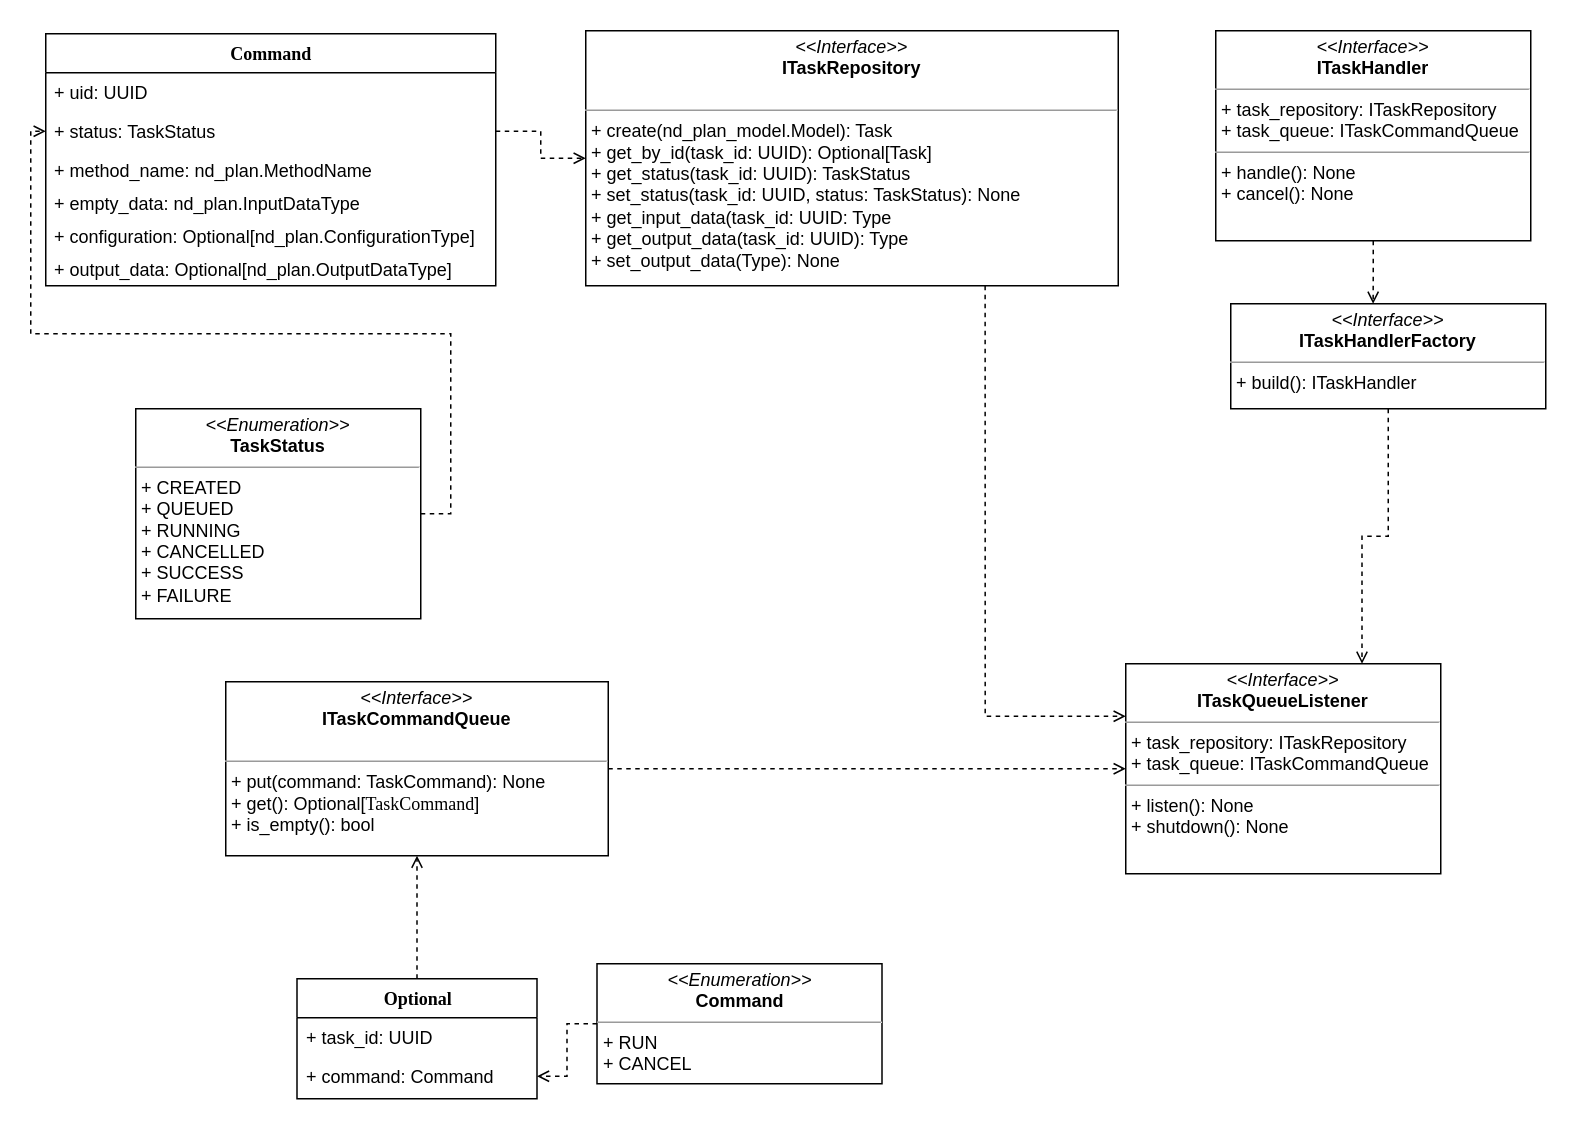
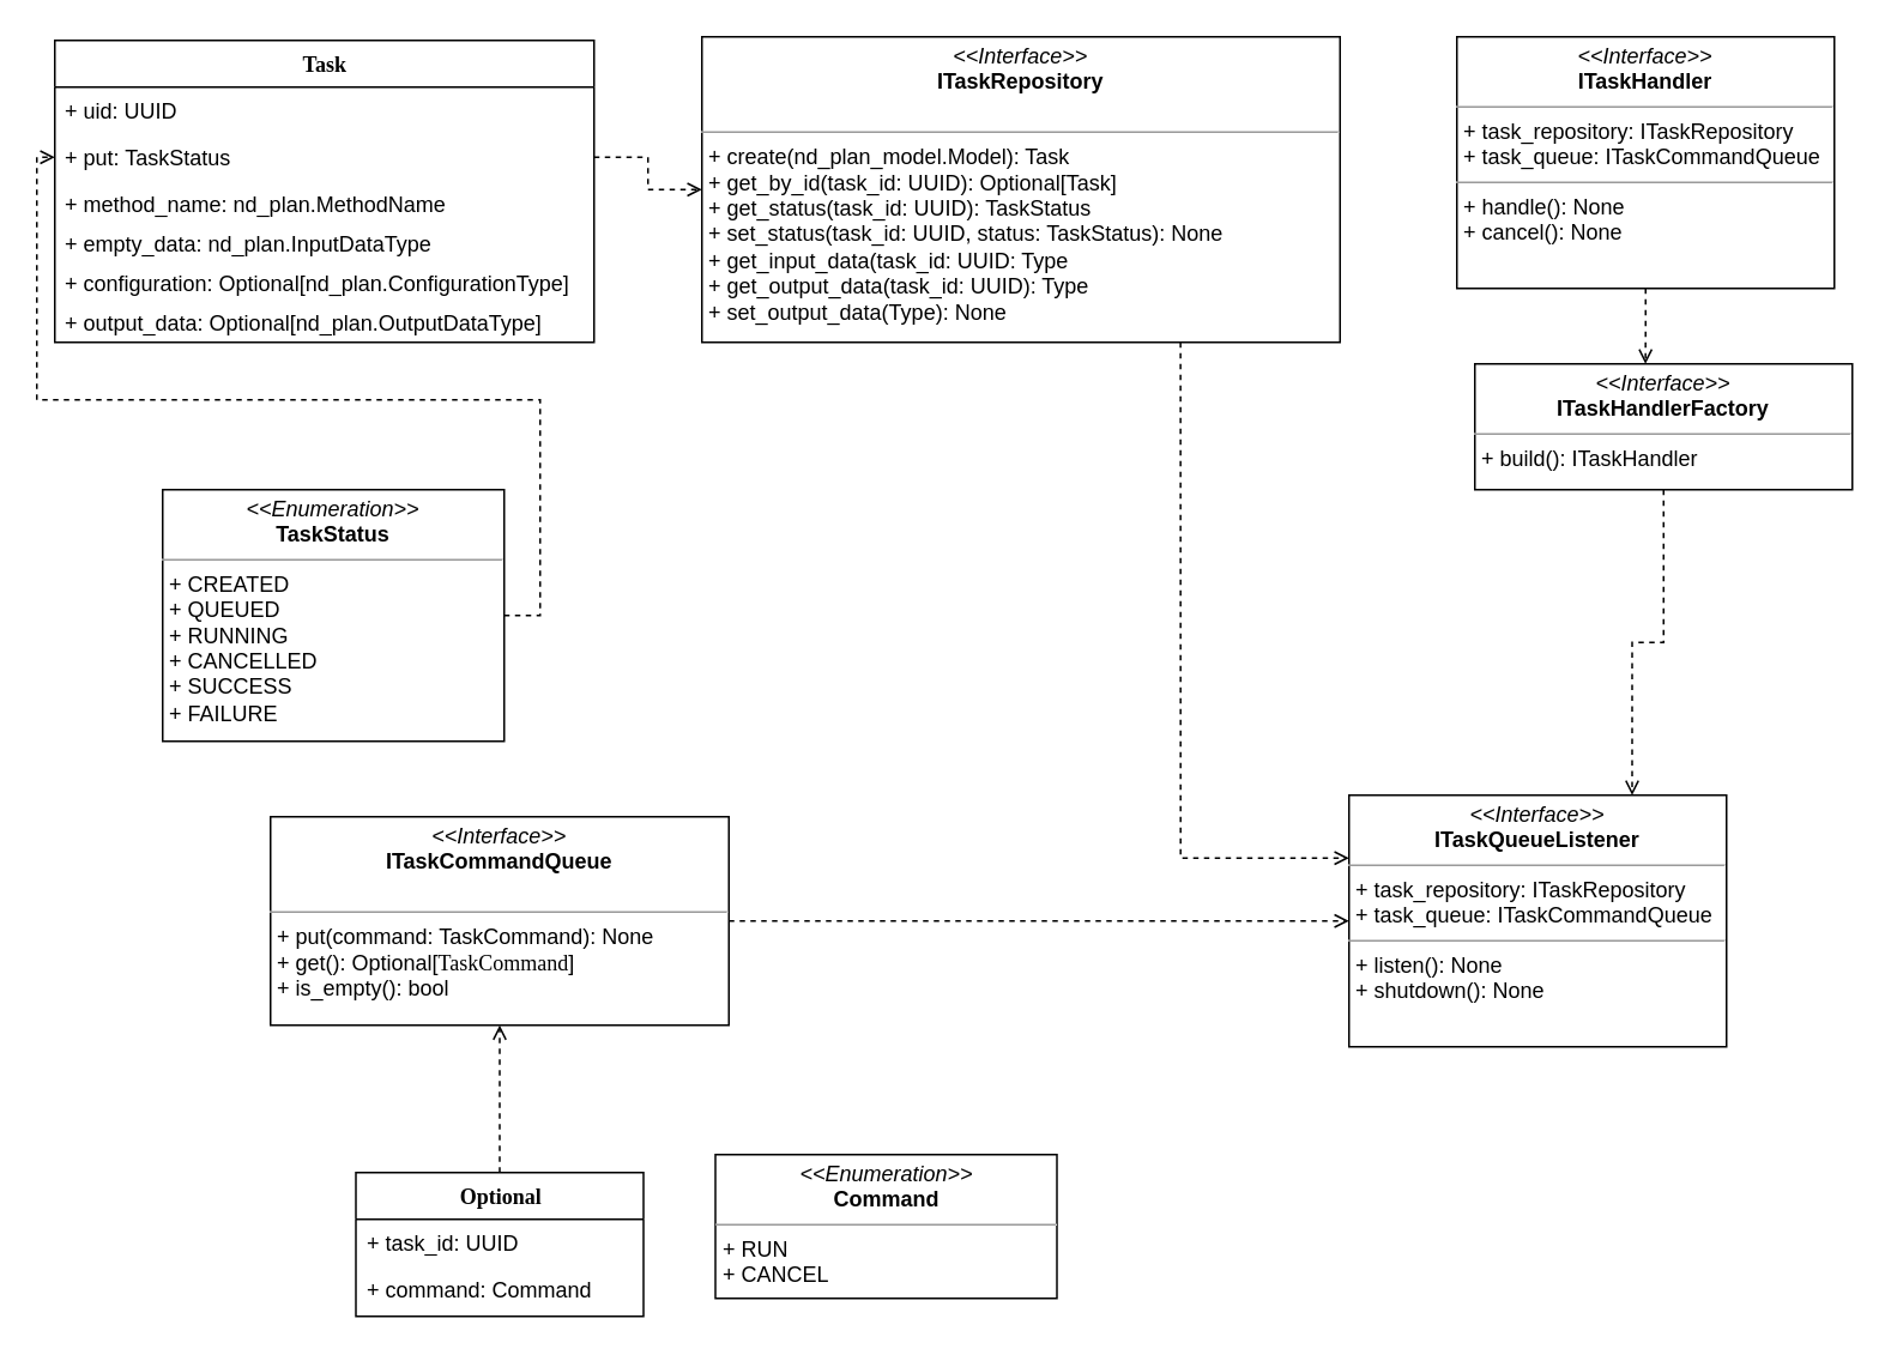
  <mxCell id="0" />
  <mxCell id="1" parent="0" />
  <mxCell id="2" style="edgeStyle=orthogonalEdgeStyle;rounded=0;orthogonalLoop=1;jettySize=auto;html=1;exitX=0.75;exitY=1;exitDx=0;exitDy=0;entryX=0;entryY=0.25;entryDx=0;entryDy=0;dashed=1;endArrow=open;endFill=0;" parent="1" source="3" target="10" edge="1"><mxGeometry relative="1" as="geometry" /></mxCell>
  <mxCell id="3" value="&lt;p style=&quot;margin: 0px ; margin-top: 4px ; text-align: center&quot;&gt;&lt;i&gt;&amp;lt;&amp;lt;Interface&amp;gt;&amp;gt;&lt;/i&gt;&lt;br&gt;&lt;b&gt;ITaskRepository&lt;/b&gt;&lt;/p&gt;&lt;br&gt;&lt;hr size=&quot;1&quot;&gt;&lt;p style=&quot;margin: 0px ; margin-left: 4px&quot;&gt;+ create(nd_plan_model.Model): Task&lt;br&gt;+ get_by_id(task_id: UUID): Optional[Task]&lt;/p&gt;&lt;p style=&quot;margin: 0px ; margin-left: 4px&quot;&gt;+ get_status(task_id: UUID): TaskStatus&lt;br&gt;&lt;/p&gt;&lt;p style=&quot;margin: 0px ; margin-left: 4px&quot;&gt;+ set_status(task_id: UUID, status: TaskStatus): None&lt;br&gt;&lt;/p&gt;&lt;p style=&quot;margin: 0px ; margin-left: 4px&quot;&gt;+ get_input_data(task_id: UUID: Type&lt;br&gt;&lt;/p&gt;&lt;p style=&quot;margin: 0px ; margin-left: 4px&quot;&gt;+ get_output_data(task_id: UUID): Type&lt;br&gt;&lt;/p&gt;&lt;p style=&quot;margin: 0px ; margin-left: 4px&quot;&gt;+ set_output_data(Type): None&lt;br&gt;&lt;/p&gt;" style="verticalAlign=top;align=left;overflow=fill;fontSize=12;fontFamily=Helvetica;html=1;rounded=0;shadow=0;comic=0;labelBackgroundColor=none;strokeWidth=1" parent="1" vertex="1"><mxGeometry x="390" y="20" width="355" height="170" as="geometry" /></mxCell>
  <mxCell id="4" style="edgeStyle=orthogonalEdgeStyle;rounded=0;orthogonalLoop=1;jettySize=auto;html=1;exitX=1;exitY=0.5;exitDx=0;exitDy=0;entryX=0;entryY=0.5;entryDx=0;entryDy=0;dashed=1;endArrow=open;endFill=0;" parent="1" source="5" target="10" edge="1"><mxGeometry relative="1" as="geometry" /></mxCell>
  <mxCell id="5" value="&lt;p style=&quot;margin: 0px ; margin-top: 4px ; text-align: center&quot;&gt;&lt;i&gt;&amp;lt;&amp;lt;Interface&amp;gt;&amp;gt;&lt;/i&gt;&lt;br&gt;&lt;b&gt;ITaskCommandQueue&lt;/b&gt;&lt;/p&gt;&lt;br&gt;&lt;hr size=&quot;1&quot;&gt;&lt;p style=&quot;margin: 0px ; margin-left: 4px&quot;&gt;+ put(command: TaskCommand): None&lt;br&gt;+ get(): Optional[&lt;span style=&quot;font-family: &amp;#34;verdana&amp;#34; ; text-align: center&quot;&gt;TaskCommand&lt;/span&gt;]&lt;/p&gt;&lt;p style=&quot;margin: 0px ; margin-left: 4px&quot;&gt;+ is_empty(): bool&lt;/p&gt;" style="verticalAlign=top;align=left;overflow=fill;fontSize=12;fontFamily=Helvetica;html=1;rounded=0;shadow=0;comic=0;labelBackgroundColor=none;strokeWidth=1" parent="1" vertex="1"><mxGeometry x="150" y="454" width="255" height="116" as="geometry" /></mxCell>
  <mxCell id="6" style="edgeStyle=orthogonalEdgeStyle;rounded=0;orthogonalLoop=1;jettySize=auto;html=1;exitX=0.5;exitY=0;exitDx=0;exitDy=0;entryX=0.5;entryY=1;entryDx=0;entryDy=0;dashed=1;endArrow=open;endFill=0;" parent="1" source="7" target="5" edge="1"><mxGeometry relative="1" as="geometry" /></mxCell>
  <mxCell id="7" value="Optional" style="swimlane;html=1;fontStyle=1;align=center;verticalAlign=top;childLayout=stackLayout;horizontal=1;startSize=26;horizontalStack=0;resizeParent=1;resizeLast=0;collapsible=1;marginBottom=0;swimlaneFillColor=#ffffff;rounded=0;shadow=0;comic=0;labelBackgroundColor=none;strokeWidth=1;fillColor=none;fontFamily=Verdana;fontSize=12" parent="1" vertex="1"><mxGeometry x="197.5" y="652" width="160" height="80" as="geometry" /></mxCell>
  <mxCell id="8" value="+ task_id: UUID" style="text;html=1;strokeColor=none;fillColor=none;align=left;verticalAlign=top;spacingLeft=4;spacingRight=4;whiteSpace=wrap;overflow=hidden;rotatable=0;points=[[0,0.5],[1,0.5]];portConstraint=eastwest;" parent="7" vertex="1"><mxGeometry y="26" width="160" height="26" as="geometry" /></mxCell>
  <mxCell id="9" value="+ command: Command" style="text;html=1;strokeColor=none;fillColor=none;align=left;verticalAlign=top;spacingLeft=4;spacingRight=4;whiteSpace=wrap;overflow=hidden;rotatable=0;points=[[0,0.5],[1,0.5]];portConstraint=eastwest;" parent="7" vertex="1"><mxGeometry y="52" width="160" height="26" as="geometry" /></mxCell>
  <mxCell id="10" value="&lt;p style=&quot;margin: 0px ; margin-top: 4px ; text-align: center&quot;&gt;&lt;i&gt;&amp;lt;&amp;lt;Interface&amp;gt;&amp;gt;&lt;/i&gt;&lt;br&gt;&lt;b&gt;ITaskQueueListener&lt;/b&gt;&lt;/p&gt;&lt;hr size=&quot;1&quot;&gt;&lt;p style=&quot;margin: 0px ; margin-left: 4px&quot;&gt;+ task_repository: ITaskRepository&lt;br&gt;+ task_queue: ITaskCommandQueue&lt;/p&gt;&lt;hr size=&quot;1&quot;&gt;&lt;p style=&quot;margin: 0px ; margin-left: 4px&quot;&gt;+ listen(): None&lt;br&gt;+ shutdown(): None&lt;/p&gt;" style="verticalAlign=top;align=left;overflow=fill;fontSize=12;fontFamily=Helvetica;html=1;rounded=0;shadow=0;comic=0;labelBackgroundColor=none;strokeWidth=1" parent="1" vertex="1"><mxGeometry x="750" y="442" width="210" height="140" as="geometry" /></mxCell>
  <mxCell id="11" style="edgeStyle=orthogonalEdgeStyle;rounded=0;orthogonalLoop=1;jettySize=auto;html=1;exitX=0.5;exitY=1;exitDx=0;exitDy=0;entryX=0.75;entryY=0;entryDx=0;entryDy=0;dashed=1;endArrow=open;endFill=0;" parent="1" source="12" target="10" edge="1"><mxGeometry relative="1" as="geometry" /></mxCell>
  <mxCell id="12" value="&lt;p style=&quot;margin: 0px ; margin-top: 4px ; text-align: center&quot;&gt;&lt;i&gt;&amp;lt;&amp;lt;Interface&amp;gt;&amp;gt;&lt;/i&gt;&lt;br&gt;&lt;b&gt;ITaskHandlerFactory&lt;/b&gt;&lt;/p&gt;&lt;hr size=&quot;1&quot;&gt;&lt;p style=&quot;margin: 0px ; margin-left: 4px&quot;&gt;+ build(): ITaskHandler&lt;br&gt;&lt;br&gt;&lt;/p&gt;" style="verticalAlign=top;align=left;overflow=fill;fontSize=12;fontFamily=Helvetica;html=1;rounded=0;shadow=0;comic=0;labelBackgroundColor=none;strokeWidth=1" parent="1" vertex="1"><mxGeometry x="820" y="202" width="210" height="70" as="geometry" /></mxCell>
  <mxCell id="13" style="edgeStyle=orthogonalEdgeStyle;rounded=0;orthogonalLoop=1;jettySize=auto;html=1;exitX=0.5;exitY=1;exitDx=0;exitDy=0;entryX=0.452;entryY=0;entryDx=0;entryDy=0;entryPerimeter=0;dashed=1;endArrow=open;endFill=0;" parent="1" source="14" target="12" edge="1"><mxGeometry relative="1" as="geometry" /></mxCell>
  <mxCell id="14" value="&lt;p style=&quot;margin: 0px ; margin-top: 4px ; text-align: center&quot;&gt;&lt;i&gt;&amp;lt;&amp;lt;Interface&amp;gt;&amp;gt;&lt;/i&gt;&lt;br&gt;&lt;b&gt;ITaskHandler&lt;/b&gt;&lt;/p&gt;&lt;hr size=&quot;1&quot;&gt;&lt;p style=&quot;margin: 0px ; margin-left: 4px&quot;&gt;+ task_repository: ITaskRepository&lt;br&gt;+ task_queue: ITaskCommandQueue&lt;/p&gt;&lt;hr size=&quot;1&quot;&gt;&lt;p style=&quot;margin: 0px ; margin-left: 4px&quot;&gt;+ handle(): None&lt;br&gt;+ cancel(): None&lt;/p&gt;" style="verticalAlign=top;align=left;overflow=fill;fontSize=12;fontFamily=Helvetica;html=1;rounded=0;shadow=0;comic=0;labelBackgroundColor=none;strokeWidth=1" parent="1" vertex="1"><mxGeometry x="810" y="20" width="210" height="140" as="geometry" /></mxCell>
- <mxCell id="15" value="Command" style="swimlane;html=1;fontStyle=1;align=center;verticalAlign=top;childLayout=stackLayout;horizontal=1;startSize=26;horizontalStack=0;resizeParent=1;resizeLast=0;collapsible=1;marginBottom=0;swimlaneFillColor=#ffffff;rounded=0;shadow=0;comic=0;labelBackgroundColor=none;strokeWidth=1;fillColor=none;fontFamily=Verdana;fontSize=12" parent="1" vertex="1"><mxGeometry x="30" y="22" width="300" height="168" as="geometry" /></mxCell>
+ <mxCell id="15" value="Task" style="swimlane;html=1;fontStyle=1;align=center;verticalAlign=top;childLayout=stackLayout;horizontal=1;startSize=26;horizontalStack=0;resizeParent=1;resizeLast=0;collapsible=1;marginBottom=0;swimlaneFillColor=#ffffff;rounded=0;shadow=0;comic=0;labelBackgroundColor=none;strokeWidth=1;fillColor=none;fontFamily=Verdana;fontSize=12" parent="1" vertex="1"><mxGeometry x="30" y="22" width="300" height="168" as="geometry" /></mxCell>
  <mxCell id="16" value="+ uid: UUID" style="text;html=1;strokeColor=none;fillColor=none;align=left;verticalAlign=top;spacingLeft=4;spacingRight=4;whiteSpace=wrap;overflow=hidden;rotatable=0;points=[[0,0.5],[1,0.5]];portConstraint=eastwest;" parent="15" vertex="1"><mxGeometry y="26" width="300" height="26" as="geometry" /></mxCell>
- <mxCell id="17" value="+ status: TaskStatus" style="text;html=1;strokeColor=none;fillColor=none;align=left;verticalAlign=top;spacingLeft=4;spacingRight=4;whiteSpace=wrap;overflow=hidden;rotatable=0;points=[[0,0.5],[1,0.5]];portConstraint=eastwest;" parent="15" vertex="1"><mxGeometry y="52" width="300" height="26" as="geometry" /></mxCell>
+ <mxCell id="17" value="+ put: TaskStatus" style="text;html=1;strokeColor=none;fillColor=none;align=left;verticalAlign=top;spacingLeft=4;spacingRight=4;whiteSpace=wrap;overflow=hidden;rotatable=0;points=[[0,0.5],[1,0.5]];portConstraint=eastwest;" parent="15" vertex="1"><mxGeometry y="52" width="300" height="26" as="geometry" /></mxCell>
  <mxCell id="18" value="+ method_name: nd_plan.MethodName" style="text;html=1;strokeColor=none;fillColor=none;align=left;verticalAlign=top;spacingLeft=4;spacingRight=4;whiteSpace=wrap;overflow=hidden;rotatable=0;points=[[0,0.5],[1,0.5]];portConstraint=eastwest;" parent="15" vertex="1"><mxGeometry y="78" width="300" height="22" as="geometry" /></mxCell>
  <mxCell id="19" value="+ empty_data: nd_plan.InputDataType" style="text;html=1;strokeColor=none;fillColor=none;align=left;verticalAlign=top;spacingLeft=4;spacingRight=4;whiteSpace=wrap;overflow=hidden;rotatable=0;points=[[0,0.5],[1,0.5]];portConstraint=eastwest;" parent="15" vertex="1"><mxGeometry y="100" width="300" height="22" as="geometry" /></mxCell>
  <mxCell id="20" value="+ configuration: Optional[nd_plan.ConfigurationType]" style="text;html=1;strokeColor=none;fillColor=none;align=left;verticalAlign=top;spacingLeft=4;spacingRight=4;whiteSpace=wrap;overflow=hidden;rotatable=0;points=[[0,0.5],[1,0.5]];portConstraint=eastwest;" parent="15" vertex="1"><mxGeometry y="122" width="300" height="22" as="geometry" /></mxCell>
  <mxCell id="21" value="+ output_data: Optional[nd_plan.OutputDataType]" style="text;html=1;strokeColor=none;fillColor=none;align=left;verticalAlign=top;spacingLeft=4;spacingRight=4;whiteSpace=wrap;overflow=hidden;rotatable=0;points=[[0,0.5],[1,0.5]];portConstraint=eastwest;" parent="15" vertex="1"><mxGeometry y="144" width="300" height="22" as="geometry" /></mxCell>
- <mxCell id="22" style="edgeStyle=orthogonalEdgeStyle;rounded=0;orthogonalLoop=1;jettySize=auto;html=1;exitX=0;exitY=0.5;exitDx=0;exitDy=0;entryX=1;entryY=0.5;entryDx=0;entryDy=0;dashed=1;endArrow=open;endFill=0;" parent="1" source="23" target="9" edge="1"><mxGeometry relative="1" as="geometry" /></mxCell>
  <mxCell id="23" value="&lt;p style=&quot;margin: 0px ; margin-top: 4px ; text-align: center&quot;&gt;&lt;i&gt;&amp;lt;&amp;lt;Enumeration&amp;gt;&amp;gt;&lt;/i&gt;&lt;br&gt;&lt;b&gt;Command&lt;/b&gt;&lt;/p&gt;&lt;hr size=&quot;1&quot;&gt;&lt;p style=&quot;margin: 0px ; margin-left: 4px&quot;&gt;+ RUN&lt;br&gt;+ CANCEL&lt;/p&gt;" style="verticalAlign=top;align=left;overflow=fill;fontSize=12;fontFamily=Helvetica;html=1;rounded=0;shadow=0;comic=0;labelBackgroundColor=none;strokeWidth=1" parent="1" vertex="1"><mxGeometry x="397.5" y="642" width="190" height="80" as="geometry" /></mxCell>
  <mxCell id="24" style="edgeStyle=orthogonalEdgeStyle;rounded=0;orthogonalLoop=1;jettySize=auto;html=1;exitX=1;exitY=0.5;exitDx=0;exitDy=0;entryX=0;entryY=0.5;entryDx=0;entryDy=0;dashed=1;endArrow=open;endFill=0;" parent="1" source="25" target="17" edge="1"><mxGeometry relative="1" as="geometry"><Array as="points"><mxPoint x="300" y="342" /><mxPoint x="300" y="222" /><mxPoint x="20" y="222" /><mxPoint x="20" y="87" /></Array></mxGeometry></mxCell>
  <mxCell id="25" value="&lt;p style=&quot;margin: 0px ; margin-top: 4px ; text-align: center&quot;&gt;&lt;i&gt;&amp;lt;&amp;lt;Enumeration&amp;gt;&amp;gt;&lt;/i&gt;&lt;br&gt;&lt;b&gt;TaskStatus&lt;/b&gt;&lt;/p&gt;&lt;hr size=&quot;1&quot;&gt;&lt;p style=&quot;margin: 0px ; margin-left: 4px&quot;&gt;+ CREATED&lt;br&gt;+ QUEUED&lt;/p&gt;&lt;p style=&quot;margin: 0px ; margin-left: 4px&quot;&gt;+ RUNNING&lt;/p&gt;&lt;p style=&quot;margin: 0px ; margin-left: 4px&quot;&gt;+ CANCELLED&lt;/p&gt;&lt;p style=&quot;margin: 0px ; margin-left: 4px&quot;&gt;+ SUCCESS&lt;/p&gt;&lt;p style=&quot;margin: 0px ; margin-left: 4px&quot;&gt;+ FAILURE&lt;/p&gt;" style="verticalAlign=top;align=left;overflow=fill;fontSize=12;fontFamily=Helvetica;html=1;rounded=0;shadow=0;comic=0;labelBackgroundColor=none;strokeWidth=1" parent="1" vertex="1"><mxGeometry x="90" y="272" width="190" height="140" as="geometry" /></mxCell>
  <mxCell id="26" style="edgeStyle=orthogonalEdgeStyle;rounded=0;orthogonalLoop=1;jettySize=auto;html=1;exitX=1;exitY=0.5;exitDx=0;exitDy=0;entryX=0;entryY=0.5;entryDx=0;entryDy=0;dashed=1;endArrow=open;endFill=0;" parent="1" source="17" target="3" edge="1"><mxGeometry relative="1" as="geometry" /></mxCell>
